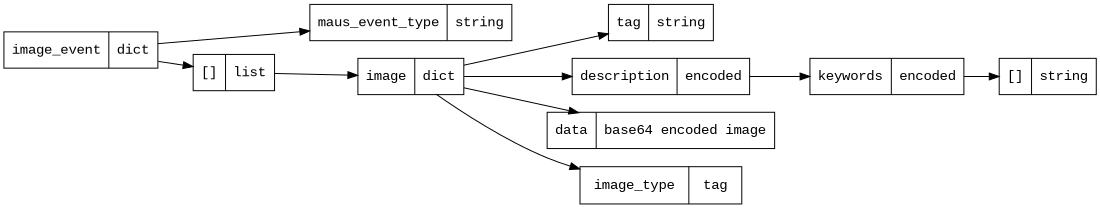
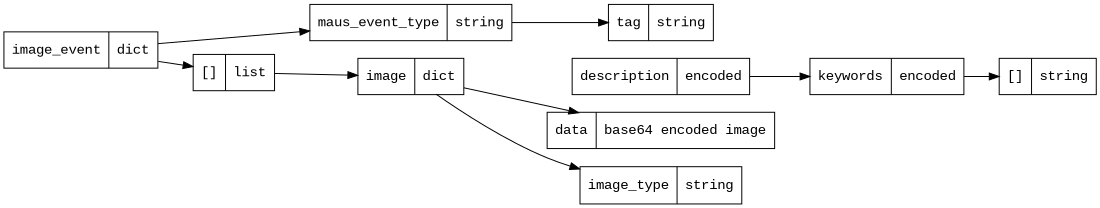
  digraph {
    fontname="Liberation Mono"
    rankdir=LR
    node [fontname="Liberation Mono" shape=record]
    edge [fontname="Liberation Mono"]
    n1 [label="{image_event|dict}"]
    n2 [label="{maus_event_type|string}"]
    n3 [label="{[]|list}"]
    n4 [label="{image|dict}"]
    n5 [label="{tag|string}"]
    n6 [label="{description|encoded}"]
    n7 [label="{data|base64 encoded image}"]
-   n8 [label="{image_type|tag}"]
+   n8 [label="{image_type|string}"]
    n9 [label="{keywords|encoded}"]
    n10 [label="{[]|string}"]
    n1 -> n2
    n1 -> n3
    n3 -> n4
-   n4 -> n5
-   n4 -> n6
+   n2 -> n5
    n4 -> n7
    n4 -> n8
    n6 -> n9
    n9 -> n10
  }
